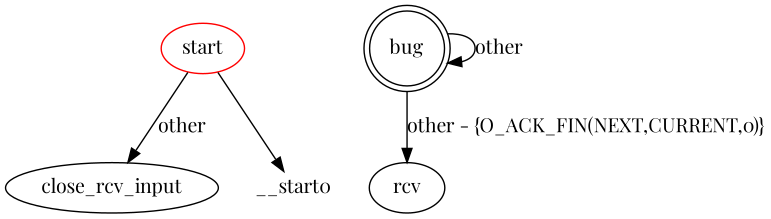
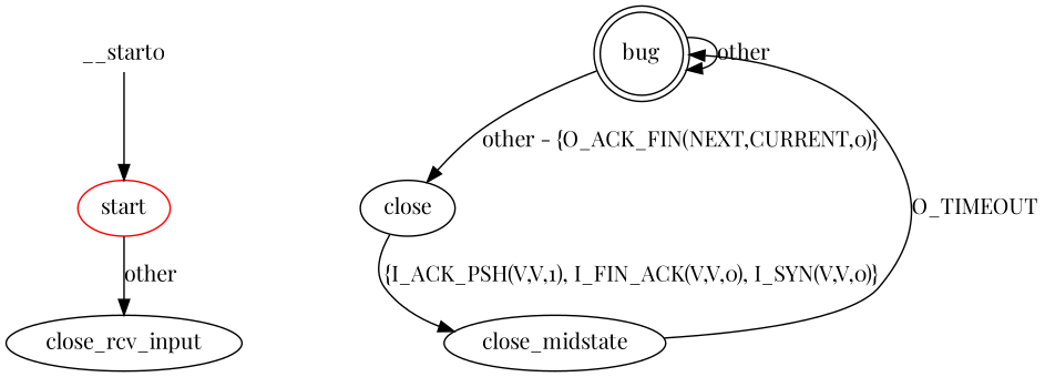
  digraph {
    fontname="Playfair Display"
    node [fontname="Playfair Display"]
    edge [fontname="Playfair Display"]
    start [color=red]
    close_rcv_input
    bug [shape=doublecircle]
-   close [label=rcv]
+   close
+   close_midstate
    __start0 [height=0 shape=none width=0]
    start -> close_rcv_input [label=other]
    bug -> bug [label=other]
    bug -> close [label="other - {O_ACK_FIN(NEXT,CURRENT,0)}"]
-   start -> __start0
+   close -> close_midstate [label="{I_ACK_PSH(V,V,1), I_FIN_ACK(V,V,0), I_SYN(V,V,0)}"]
+   close_midstate -> bug [label=O_TIMEOUT]
+   __start0 -> start
  }
